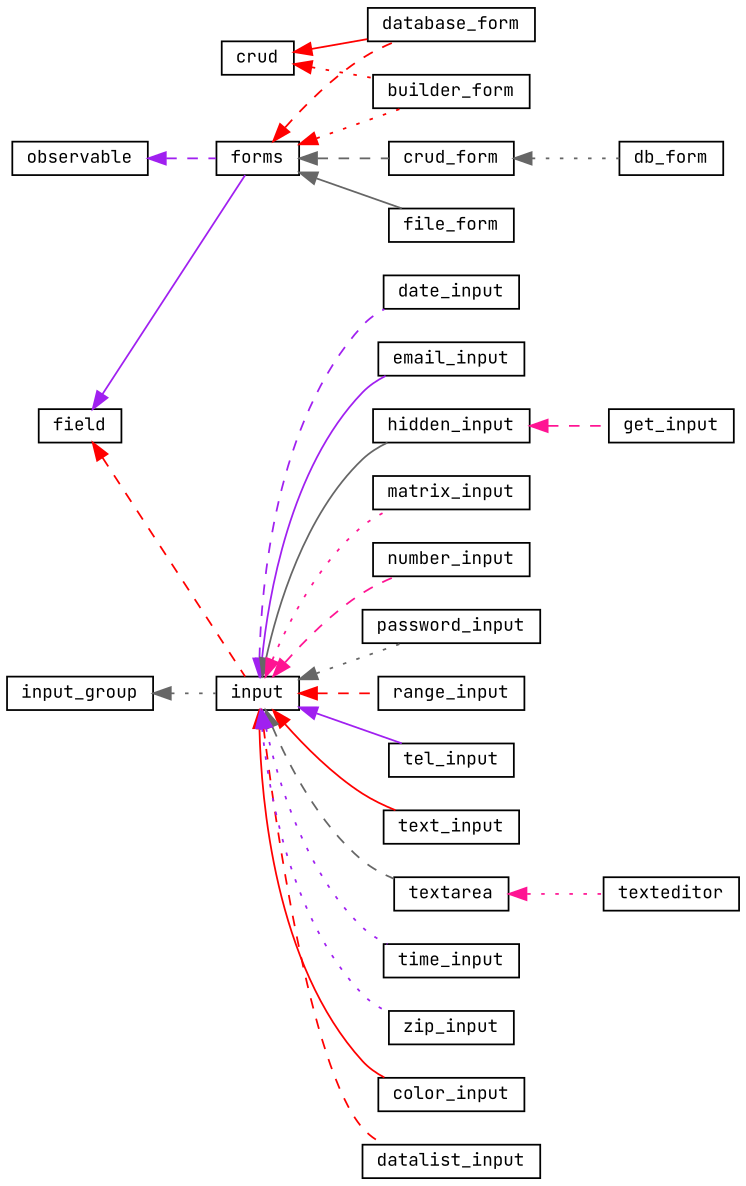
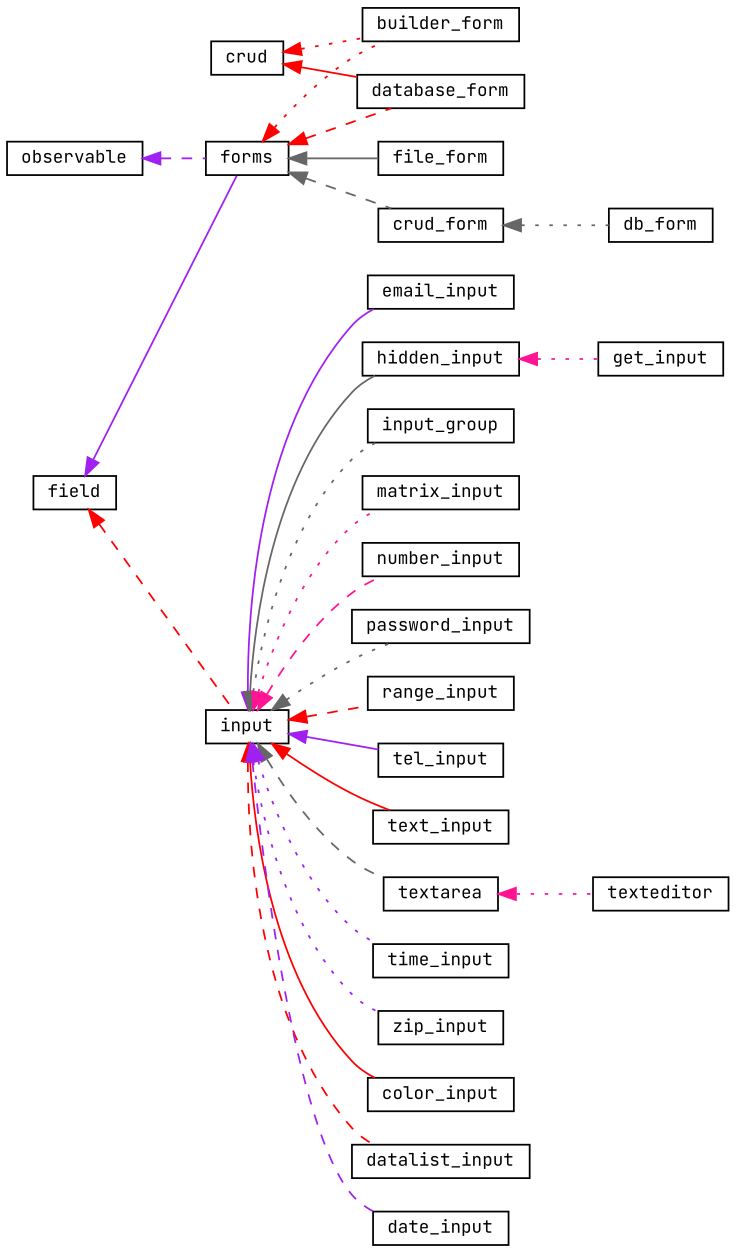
  digraph {
    fontname="JetBrains Mono"
    rankdir=LR
    node [color=black fillcolor=white fontname="JetBrains Mono" fontsize=10 shape=record style=filled]
    edge [color=red dir=back fontname="JetBrains Mono" fontsize=10 labelfontname=Helvetica labelfontsize=10 style=dashed]
    n1 [height=0.2 label=crud width=0.4]
    n2 [height=0.2 label=database_form width=0.4]
    n3 [height=0.2 label=builder_form width=0.4]
    n4 [height=0.2 label=db_form width=0.4]
    n5 [height=0.2 label=field width=0.4]
    n6 [height=0.2 label=forms width=0.4]
    n7 [height=0.2 label=input width=0.4]
    n8 [height=0.2 label=crud_form width=0.4]
    n9 [height=0.2 label=file_form width=0.4]
    n10 [height=0.2 label=color_input width=0.4]
    n11 [height=0.2 label=datalist_input width=0.4]
    n12 [height=0.2 label=date_input width=0.4]
    n13 [height=0.2 label=email_input width=0.4]
    n14 [height=0.2 label=hidden_input width=0.4]
    n15 [height=0.2 label=input_group width=0.4]
    n16 [height=0.2 label=matrix_input width=0.4]
    n17 [height=0.2 label=number_input width=0.4]
    n18 [height=0.2 label=password_input width=0.4]
    n19 [height=0.2 label=range_input width=0.4]
    n20 [height=0.2 label=tel_input width=0.4]
    n21 [height=0.2 label=text_input width=0.4]
    n22 [height=0.2 label=textarea width=0.4]
    n23 [height=0.2 label=time_input width=0.4]
    n24 [height=0.2 label=zip_input width=0.4]
    n25 [height=0.2 label=get_input width=0.4]
    n26 [height=0.2 label=texteditor width=0.4]
    n27 [height=0.2 label=observable width=0.4]
    n1 -> n2 [style=solid]
    n1 -> n3 [style=dotted]
    n5 -> n6 [color=purple style=solid]
    n5 -> n7
    n6 -> n2
    n6 -> n3 [style=dotted]
    n6 -> n8 [color=gray40]
    n6 -> n9 [color=gray40 style=solid]
    n7 -> n10 [style=solid]
    n7 -> n11
    n7 -> n12 [color=purple]
    n7 -> n13 [color=purple style=solid]
    n7 -> n14 [color=gray40 style=solid]
-   n15 -> n7 [color=gray40 style=dotted]
+   n7 -> n15 [color=gray40 style=dotted]
    n7 -> n16 [color=deeppink style=dotted]
    n7 -> n17 [color=deeppink]
    n7 -> n18 [color=gray40 style=dotted]
    n7 -> n19
    n7 -> n20 [color=purple style=solid]
    n7 -> n21 [style=solid]
    n7 -> n22 [color=gray40]
    n7 -> n23 [color=purple style=dotted]
    n7 -> n24 [color=purple style=dotted]
    n8 -> n4 [color=gray40 style=dotted]
-   n14 -> n25 [color=deeppink]
+   n14 -> n25 [color=deeppink style=dotted]
    n22 -> n26 [color=deeppink style=dotted]
    n27 -> n6 [color=purple]
  }
